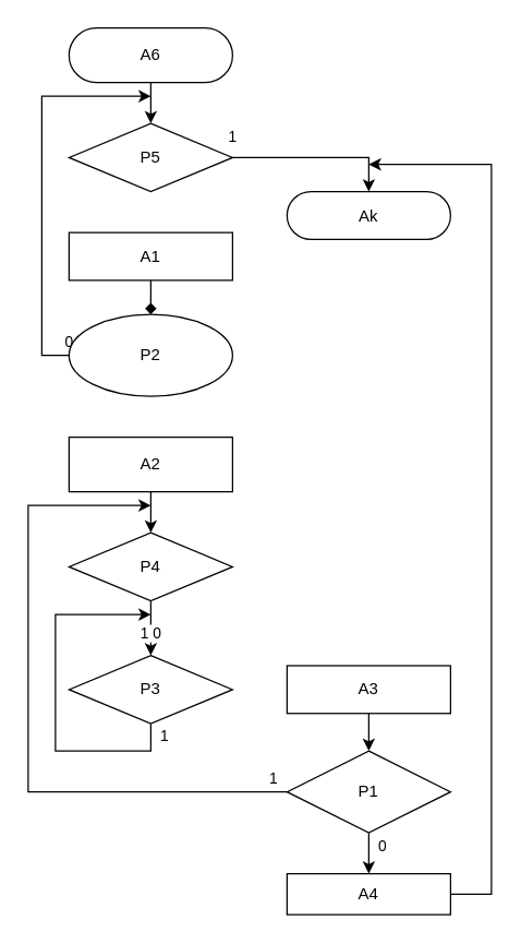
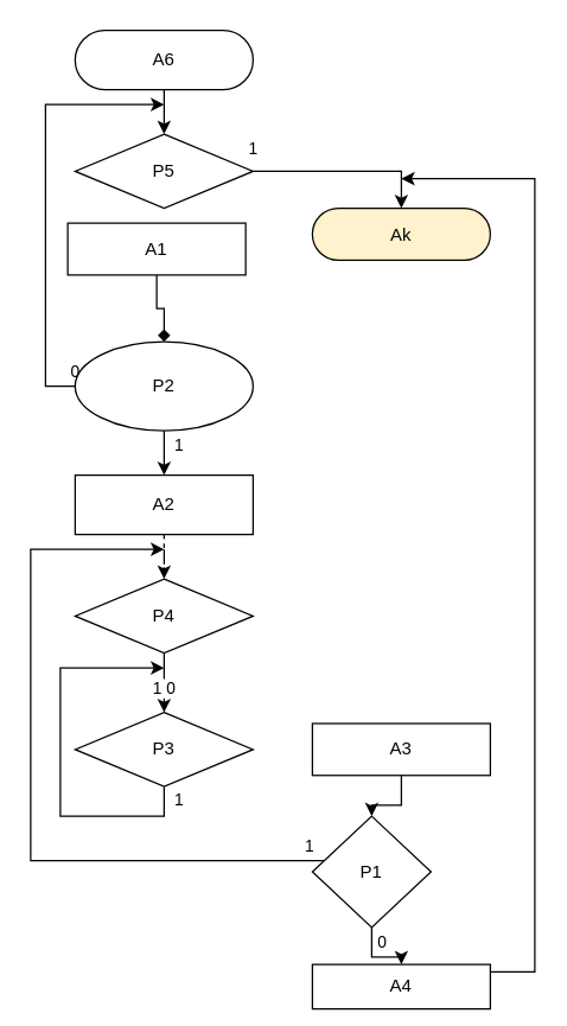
  <mxCell id="0" />
  <mxCell id="1" parent="0" />
  <mxCell id="2" value="" style="edgeStyle=orthogonalEdgeStyle;rounded=0;orthogonalLoop=1;jettySize=auto;html=1;" edge="1" parent="1" source="3" target="5"><mxGeometry relative="1" as="geometry" /></mxCell>
  <mxCell id="3" value="A6" style="rounded=1;whiteSpace=wrap;html=1;arcSize=50;" vertex="1" parent="1"><mxGeometry x="50" y="20" width="120" height="40" as="geometry" /></mxCell>
  <mxCell id="4" value="1" style="edgeStyle=orthogonalEdgeStyle;rounded=0;orthogonalLoop=1;jettySize=auto;html=1;entryX=0.5;entryY=0;entryDx=0;entryDy=0;" edge="1" parent="1" source="5" target="6"><mxGeometry x="-1" y="15" relative="1" as="geometry"><mxPoint x="210" y="115" as="targetPoint" /><mxPoint as="offset" /></mxGeometry></mxCell>
  <mxCell id="5" value="P5" style="rhombus;whiteSpace=wrap;html=1;" vertex="1" parent="1"><mxGeometry x="50" y="90" width="120" height="50" as="geometry" /></mxCell>
- <mxCell id="6" value="Ak" style="rounded=1;whiteSpace=wrap;html=1;arcSize=50;" vertex="1" parent="1"><mxGeometry x="210" y="140" width="120" height="35" as="geometry" /></mxCell>
+ <mxCell id="6" value="Ak" style="rounded=1;whiteSpace=wrap;html=1;arcSize=50;fillColor=#fff2cc;" vertex="1" parent="1"><mxGeometry x="210" y="140" width="120" height="35" as="geometry" /></mxCell>
  <mxCell id="7" value="" style="edgeStyle=orthogonalEdgeStyle;rounded=0;orthogonalLoop=1;jettySize=auto;html=1;endArrow=diamond;" edge="1" parent="1" source="8" target="11"><mxGeometry relative="1" as="geometry" /></mxCell>
- <mxCell id="8" value="A1" style="whiteSpace=wrap;html=1;" vertex="1" parent="1"><mxGeometry x="50" y="170" width="120" height="35" as="geometry" /></mxCell>
+ <mxCell id="8" value="A1" style="whiteSpace=wrap;html=1;" vertex="1" parent="1"><mxGeometry x="45" y="150" width="120" height="35" as="geometry" /></mxCell>
+ <mxCell id="9" value="1&lt;br&gt;" style="edgeStyle=orthogonalEdgeStyle;rounded=0;orthogonalLoop=1;jettySize=auto;html=1;" edge="1" parent="1" source="11" target="13"><mxGeometry x="0.2" y="10" relative="1" as="geometry"><mxPoint as="offset" /></mxGeometry></mxCell>
  <mxCell id="10" value="0" style="edgeStyle=orthogonalEdgeStyle;rounded=0;orthogonalLoop=1;jettySize=auto;html=1;exitX=0;exitY=0.5;exitDx=0;exitDy=0;" edge="1" parent="1" source="11"><mxGeometry x="-1" y="-10" relative="1" as="geometry"><mxPoint x="110" y="70" as="targetPoint" /><Array as="points"><mxPoint x="30" y="260" /><mxPoint x="30" y="70" /><mxPoint x="110" y="70" /></Array><mxPoint as="offset" /></mxGeometry></mxCell>
  <mxCell id="11" value="P2" style="ellipse;whiteSpace=wrap;html=1;" vertex="1" parent="1"><mxGeometry x="50" y="230" width="120" height="60" as="geometry" /></mxCell>
- <mxCell id="12" value="" style="edgeStyle=orthogonalEdgeStyle;rounded=0;orthogonalLoop=1;jettySize=auto;html=1;" edge="1" parent="1" source="13" target="15"><mxGeometry relative="1" as="geometry" /></mxCell>
+ <mxCell id="12" value="" style="edgeStyle=orthogonalEdgeStyle;rounded=0;orthogonalLoop=1;jettySize=auto;html=1;dashed=1;" edge="1" parent="1" source="13" target="15"><mxGeometry relative="1" as="geometry" /></mxCell>
  <mxCell id="13" value="A2" style="whiteSpace=wrap;html=1;" vertex="1" parent="1"><mxGeometry x="50" y="320" width="120" height="40" as="geometry" /></mxCell>
  <mxCell id="14" value="1 0" style="edgeStyle=orthogonalEdgeStyle;rounded=0;sketch=0;orthogonalLoop=1;jettySize=auto;html=1;shadow=0;" edge="1" parent="1" source="15" target="17"><mxGeometry x="0.2" relative="1" as="geometry"><mxPoint as="offset" /></mxGeometry></mxCell>
  <mxCell id="15" value="P4" style="rhombus;whiteSpace=wrap;html=1;" vertex="1" parent="1"><mxGeometry x="50" y="390" width="120" height="50" as="geometry" /></mxCell>
  <mxCell id="16" value="1" style="edgeStyle=orthogonalEdgeStyle;rounded=0;sketch=0;orthogonalLoop=1;jettySize=auto;html=1;shadow=0;exitX=0.5;exitY=1;exitDx=0;exitDy=0;" edge="1" parent="1" source="17"><mxGeometry x="-0.933" y="10" relative="1" as="geometry"><mxPoint x="110" y="450" as="targetPoint" /><Array as="points"><mxPoint x="110" y="550" /><mxPoint x="40" y="550" /><mxPoint x="40" y="450" /></Array><mxPoint as="offset" /></mxGeometry></mxCell>
  <mxCell id="17" value="P3" style="rhombus;whiteSpace=wrap;html=1;" vertex="1" parent="1"><mxGeometry x="50" y="480" width="120" height="50" as="geometry" /></mxCell>
  <mxCell id="18" value="" style="edgeStyle=orthogonalEdgeStyle;rounded=0;sketch=0;orthogonalLoop=1;jettySize=auto;html=1;shadow=0;" edge="1" parent="1" source="19" target="22"><mxGeometry relative="1" as="geometry" /></mxCell>
  <mxCell id="19" value="A3" style="whiteSpace=wrap;html=1;" vertex="1" parent="1"><mxGeometry x="210" y="487.5" width="120" height="35" as="geometry" /></mxCell>
  <mxCell id="20" value="1" style="edgeStyle=orthogonalEdgeStyle;rounded=0;sketch=0;orthogonalLoop=1;jettySize=auto;html=1;shadow=0;" edge="1" parent="1" source="22"><mxGeometry x="-0.959" y="-10" relative="1" as="geometry"><mxPoint x="110" y="370" as="targetPoint" /><Array as="points"><mxPoint x="20" y="580" /><mxPoint x="20" y="370" /></Array><mxPoint as="offset" /></mxGeometry></mxCell>
  <mxCell id="21" value="0" style="edgeStyle=orthogonalEdgeStyle;rounded=0;sketch=0;orthogonalLoop=1;jettySize=auto;html=1;shadow=0;" edge="1" parent="1" source="22" target="24"><mxGeometry x="0.2" y="10" relative="1" as="geometry"><mxPoint as="offset" /></mxGeometry></mxCell>
- <mxCell id="22" value="P1" style="rhombus;whiteSpace=wrap;html=1;" vertex="1" parent="1"><mxGeometry x="210" y="550" width="120" height="60" as="geometry" /></mxCell>
+ <mxCell id="22" value="P1" style="rhombus;whiteSpace=wrap;html=1;" vertex="1" parent="1"><mxGeometry x="210" y="550" width="80" height="75" as="geometry" /></mxCell>
  <mxCell id="23" value="" style="edgeStyle=orthogonalEdgeStyle;rounded=0;sketch=0;orthogonalLoop=1;jettySize=auto;html=1;shadow=0;" edge="1" parent="1" source="24"><mxGeometry relative="1" as="geometry"><mxPoint x="270" y="120" as="targetPoint" /><Array as="points"><mxPoint x="360" y="655" /><mxPoint x="360" y="120" /></Array></mxGeometry></mxCell>
- <mxCell id="24" value="A4" style="whiteSpace=wrap;html=1;" vertex="1" parent="1"><mxGeometry x="210" y="640" width="120" height="30" as="geometry" /></mxCell>
+ <mxCell id="24" value="A4" style="whiteSpace=wrap;html=1;" vertex="1" parent="1"><mxGeometry x="210" y="650" width="120" height="30" as="geometry" /></mxCell>
